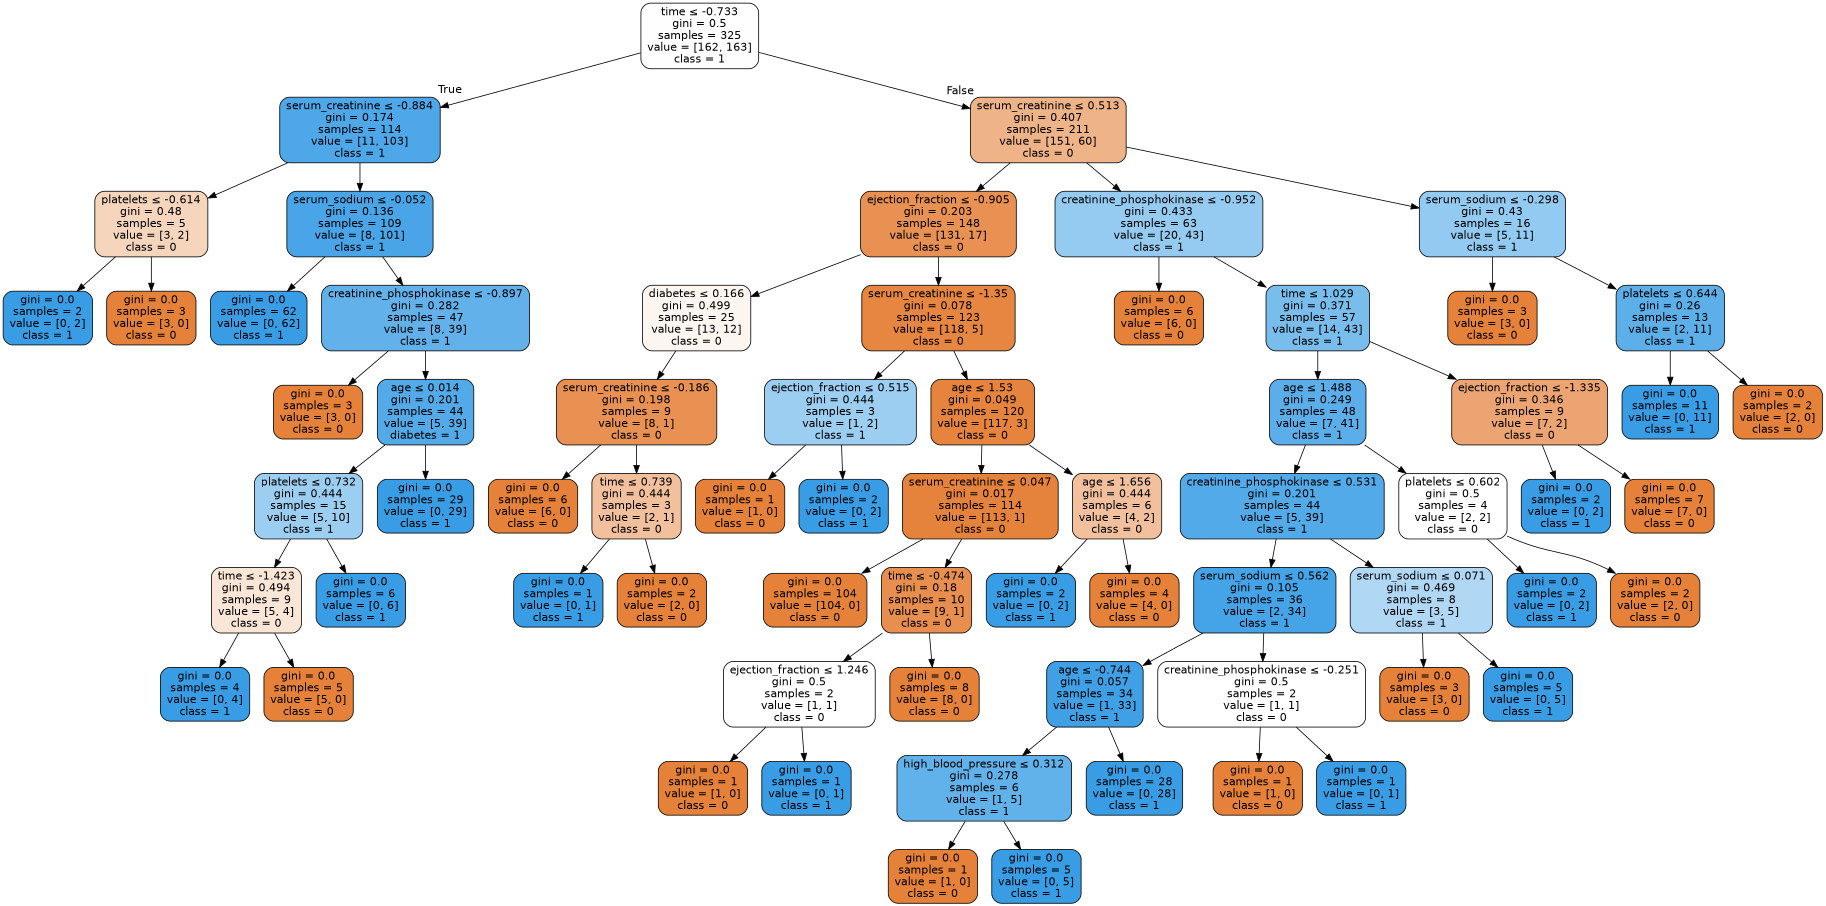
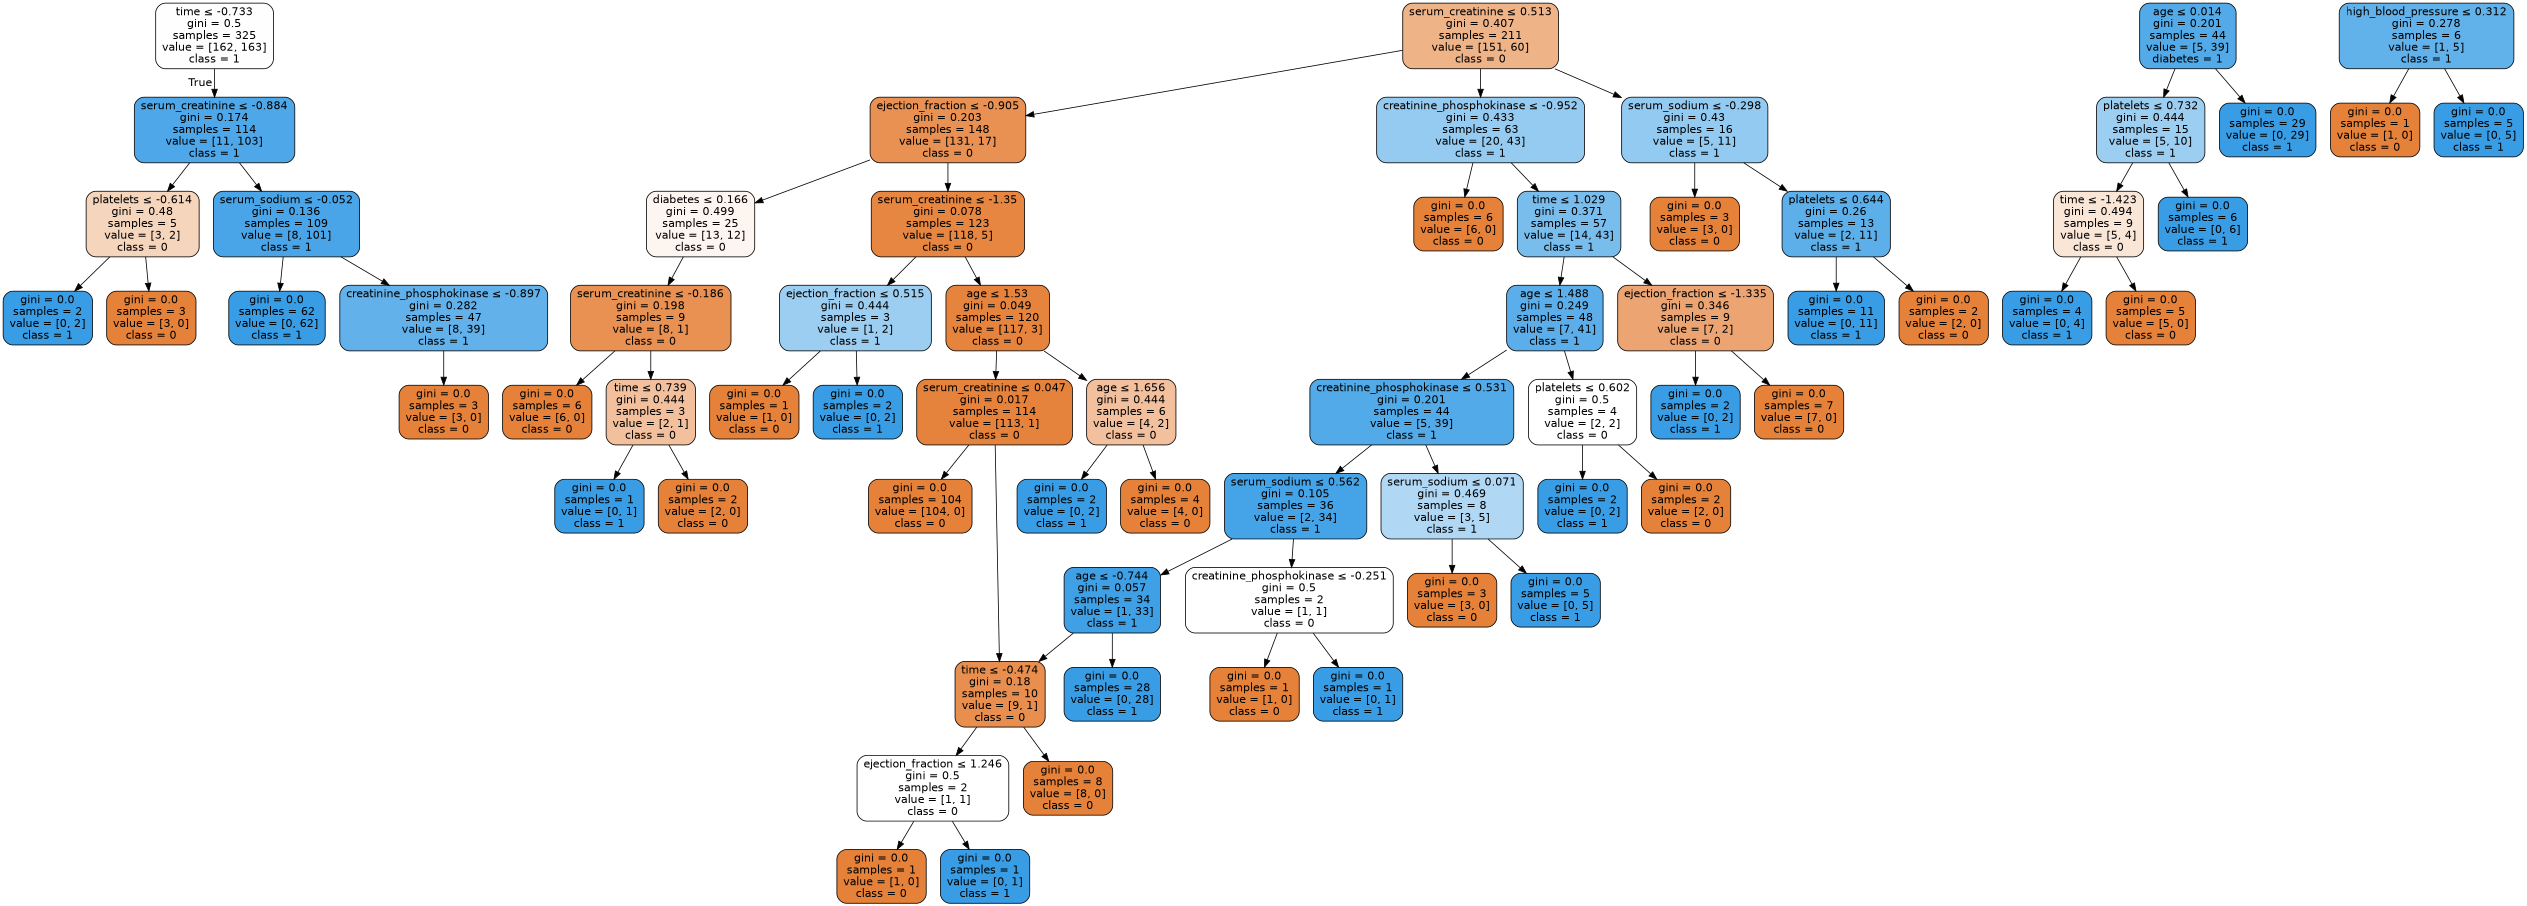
  digraph {
    node [color=black fillcolor="#e58139" fontname=helvetica shape=box style="filled, rounded"]
    edge [fontname=helvetica]
    n1 [fillcolor="#fefeff" label=<time &le; -0.733<br/>gini = 0.5<br/>samples = 325<br/>value = [162, 163]<br/>class = 1>]
    n2 [fillcolor="#4ea7e8" label=<serum_creatinine &le; -0.884<br/>gini = 0.174<br/>samples = 114<br/>value = [11, 103]<br/>class = 1>]
    n3 [fillcolor="#efb388" label=<serum_creatinine &le; 0.513<br/>gini = 0.407<br/>samples = 211<br/>value = [151, 60]<br/>class = 0>]
    n4 [fillcolor="#f6d5bd" label=<platelets &le; -0.614<br/>gini = 0.48<br/>samples = 5<br/>value = [3, 2]<br/>class = 0>]
    n5 [fillcolor="#49a5e7" label=<serum_sodium &le; -0.052<br/>gini = 0.136<br/>samples = 109<br/>value = [8, 101]<br/>class = 1>]
    n6 [fillcolor="#e89153" label=<ejection_fraction &le; -0.905<br/>gini = 0.203<br/>samples = 148<br/>value = [131, 17]<br/>class = 0>]
    n7 [fillcolor="#95cbf1" label=<creatinine_phosphokinase &le; -0.952<br/>gini = 0.433<br/>samples = 63<br/>value = [20, 43]<br/>class = 1>]
    n8 [fillcolor="#93caf1" label=<serum_sodium &le; -0.298<br/>gini = 0.43<br/>samples = 16<br/>value = [5, 11]<br/>class = 1>]
    n9 [fillcolor="#399de5" label=<gini = 0.0<br/>samples = 2<br/>value = [0, 2]<br/>class = 1>]
    n10 [label=<gini = 0.0<br/>samples = 3<br/>value = [3, 0]<br/>class = 0>]
    n11 [fillcolor="#399de5" label=<gini = 0.0<br/>samples = 62<br/>value = [0, 62]<br/>class = 1>]
    n12 [fillcolor="#62b1ea" label=<creatinine_phosphokinase &le; -0.897<br/>gini = 0.282<br/>samples = 47<br/>value = [8, 39]<br/>class = 1>]
    n13 [label=<gini = 0.0<br/>samples = 3<br/>value = [3, 0]<br/>class = 0>]
    n14 [fillcolor="#52aae8" label=<age &le; 0.014<br/>gini = 0.201<br/>samples = 44<br/>value = [5, 39]<br/>diabetes = 1>]
    n15 [fillcolor="#9ccef2" label=<platelets &le; 0.732<br/>gini = 0.444<br/>samples = 15<br/>value = [5, 10]<br/>class = 1>]
    n16 [fillcolor="#399de5" label=<gini = 0.0<br/>samples = 29<br/>value = [0, 29]<br/>class = 1>]
    n17 [fillcolor="#fae6d7" label=<time &le; -1.423<br/>gini = 0.494<br/>samples = 9<br/>value = [5, 4]<br/>class = 0>]
    n18 [fillcolor="#399de5" label=<gini = 0.0<br/>samples = 6<br/>value = [0, 6]<br/>class = 1>]
    n19 [fillcolor="#399de5" label=<gini = 0.0<br/>samples = 4<br/>value = [0, 4]<br/>class = 1>]
    n20 [label=<gini = 0.0<br/>samples = 5<br/>value = [5, 0]<br/>class = 0>]
    n21 [fillcolor="#fdf5f0" label=<diabetes &le; 0.166<br/>gini = 0.499<br/>samples = 25<br/>value = [13, 12]<br/>class = 0>]
    n22 [fillcolor="#e68641" label=<serum_creatinine &le; -1.35<br/>gini = 0.078<br/>samples = 123<br/>value = [118, 5]<br/>class = 0>]
    n23 [label=<gini = 0.0<br/>samples = 6<br/>value = [6, 0]<br/>class = 0>]
    n24 [fillcolor="#79bded" label=<time &le; 1.029<br/>gini = 0.371<br/>samples = 57<br/>value = [14, 43]<br/>class = 1>]
    n25 [fillcolor="#e89152" label=<serum_creatinine &le; -0.186<br/>gini = 0.198<br/>samples = 9<br/>value = [8, 1]<br/>class = 0>]
    n26 [fillcolor="#9ccef2" label=<ejection_fraction &le; 0.515<br/>gini = 0.444<br/>samples = 3<br/>value = [1, 2]<br/>class = 1>]
    n27 [fillcolor="#e6843e" label=<age &le; 1.53<br/>gini = 0.049<br/>samples = 120<br/>value = [117, 3]<br/>class = 0>]
    n28 [label=<gini = 0.0<br/>samples = 6<br/>value = [6, 0]<br/>class = 0>]
    n29 [fillcolor="#f2c09c" label=<time &le; 0.739<br/>gini = 0.444<br/>samples = 3<br/>value = [2, 1]<br/>class = 0>]
    n30 [label=<gini = 0.0<br/>samples = 3<br/>value = [3, 0]<br/>class = 0>]
    n31 [fillcolor="#5dafea" label=<platelets &le; 0.644<br/>gini = 0.26<br/>samples = 13<br/>value = [2, 11]<br/>class = 1>]
    n32 [fillcolor="#399de5" label=<gini = 0.0<br/>samples = 1<br/>value = [0, 1]<br/>class = 1>]
    n33 [label=<gini = 0.0<br/>samples = 2<br/>value = [2, 0]<br/>class = 0>]
    n34 [fillcolor="#399de5" label=<gini = 0.0<br/>samples = 11<br/>value = [0, 11]<br/>class = 1>]
    n35 [label=<gini = 0.0<br/>samples = 2<br/>value = [2, 0]<br/>class = 0>]
    n36 [label=<gini = 0.0<br/>samples = 1<br/>value = [1, 0]<br/>class = 0>]
    n37 [fillcolor="#399de5" label=<gini = 0.0<br/>samples = 2<br/>value = [0, 2]<br/>class = 1>]
    n38 [fillcolor="#e5823b" label=<serum_creatinine &le; 0.047<br/>gini = 0.017<br/>samples = 114<br/>value = [113, 1]<br/>class = 0>]
    n39 [fillcolor="#f2c09c" label=<age &le; 1.656<br/>gini = 0.444<br/>samples = 6<br/>value = [4, 2]<br/>class = 0>]
    n40 [label=<gini = 0.0<br/>samples = 104<br/>value = [104, 0]<br/>class = 0>]
    n41 [fillcolor="#e88f4f" label=<time &le; -0.474<br/>gini = 0.18<br/>samples = 10<br/>value = [9, 1]<br/>class = 0>]
    n42 [fillcolor="#399de5" label=<gini = 0.0<br/>samples = 2<br/>value = [0, 2]<br/>class = 1>]
    n43 [label=<gini = 0.0<br/>samples = 4<br/>value = [4, 0]<br/>class = 0>]
    n44 [fillcolor="#ffffff" label=<ejection_fraction &le; 1.246<br/>gini = 0.5<br/>samples = 2<br/>value = [1, 1]<br/>class = 0>]
    n45 [label=<gini = 0.0<br/>samples = 8<br/>value = [8, 0]<br/>class = 0>]
    n46 [label=<gini = 0.0<br/>samples = 1<br/>value = [1, 0]<br/>class = 0>]
    n47 [fillcolor="#399de5" label=<gini = 0.0<br/>samples = 1<br/>value = [0, 1]<br/>class = 1>]
    n48 [fillcolor="#5baee9" label=<age &le; 1.488<br/>gini = 0.249<br/>samples = 48<br/>value = [7, 41]<br/>class = 1>]
    n49 [fillcolor="#eca572" label=<ejection_fraction &le; -1.335<br/>gini = 0.346<br/>samples = 9<br/>value = [7, 2]<br/>class = 0>]
    n50 [fillcolor="#52aae8" label=<creatinine_phosphokinase &le; 0.531<br/>gini = 0.201<br/>samples = 44<br/>value = [5, 39]<br/>class = 1>]
    n51 [fillcolor="#ffffff" label=<platelets &le; 0.602<br/>gini = 0.5<br/>samples = 4<br/>value = [2, 2]<br/>class = 0>]
    n52 [fillcolor="#399de5" label=<gini = 0.0<br/>samples = 2<br/>value = [0, 2]<br/>class = 1>]
    n53 [label=<gini = 0.0<br/>samples = 7<br/>value = [7, 0]<br/>class = 0>]
    n54 [fillcolor="#45a3e7" label=<serum_sodium &le; 0.562<br/>gini = 0.105<br/>samples = 36<br/>value = [2, 34]<br/>class = 1>]
    n55 [fillcolor="#b0d8f5" label=<serum_sodium &le; 0.071<br/>gini = 0.469<br/>samples = 8<br/>value = [3, 5]<br/>class = 1>]
    n56 [fillcolor="#399de5" label=<gini = 0.0<br/>samples = 2<br/>value = [0, 2]<br/>class = 1>]
    n57 [label=<gini = 0.0<br/>samples = 2<br/>value = [2, 0]<br/>class = 0>]
    n58 [fillcolor="#3fa0e6" label=<age &le; -0.744<br/>gini = 0.057<br/>samples = 34<br/>value = [1, 33]<br/>class = 1>]
    n59 [fillcolor="#ffffff" label=<creatinine_phosphokinase &le; -0.251<br/>gini = 0.5<br/>samples = 2<br/>value = [1, 1]<br/>class = 0>]
    n60 [label=<gini = 0.0<br/>samples = 3<br/>value = [3, 0]<br/>class = 0>]
    n61 [fillcolor="#399de5" label=<gini = 0.0<br/>samples = 5<br/>value = [0, 5]<br/>class = 1>]
    n62 [fillcolor="#61b1ea" label=<high_blood_pressure &le; 0.312<br/>gini = 0.278<br/>samples = 6<br/>value = [1, 5]<br/>class = 1>]
    n63 [fillcolor="#399de5" label=<gini = 0.0<br/>samples = 28<br/>value = [0, 28]<br/>class = 1>]
    n64 [label=<gini = 0.0<br/>samples = 1<br/>value = [1, 0]<br/>class = 0>]
    n65 [fillcolor="#399de5" label=<gini = 0.0<br/>samples = 1<br/>value = [0, 1]<br/>class = 1>]
    n66 [label=<gini = 0.0<br/>samples = 1<br/>value = [1, 0]<br/>class = 0>]
    n67 [fillcolor="#399de5" label=<gini = 0.0<br/>samples = 5<br/>value = [0, 5]<br/>class = 1>]
    n1 -> n2 [headlabel=True labelangle=45 labeldistance=2.5]
-   n1 -> n3 [headlabel=False labelangle=-45 labeldistance=2.5]
    n2 -> n4
    n2 -> n5
    n3 -> n6
    n3 -> n7
    n3 -> n8
    n4 -> n9
    n4 -> n10
    n5 -> n11
    n5 -> n12
    n6 -> n21
    n6 -> n22
    n7 -> n23
    n7 -> n24
    n8 -> n30
    n8 -> n31
    n12 -> n13
-   n12 -> n14
    n14 -> n15
    n14 -> n16
    n15 -> n17
    n15 -> n18
    n17 -> n19
    n17 -> n20
    n21 -> n25
    n22 -> n26
    n22 -> n27
    n24 -> n48
    n24 -> n49
    n25 -> n28
    n25 -> n29
    n26 -> n36
    n26 -> n37
    n27 -> n38
    n27 -> n39
    n29 -> n32
    n29 -> n33
    n31 -> n34
    n31 -> n35
    n38 -> n40
    n38 -> n41
    n39 -> n42
    n39 -> n43
    n41 -> n44
    n41 -> n45
    n44 -> n46
    n44 -> n47
    n48 -> n50
    n48 -> n51
    n49 -> n52
    n49 -> n53
    n50 -> n54
    n50 -> n55
    n51 -> n56
    n51 -> n57
    n54 -> n58
    n54 -> n59
    n55 -> n60
    n55 -> n61
-   n58 -> n62
+   n58 -> n41
    n58 -> n63
    n59 -> n64
    n59 -> n65
    n62 -> n66
    n62 -> n67
  }
